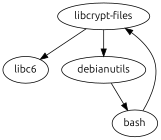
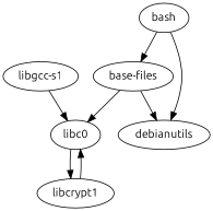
  digraph {
    fontname=Ubuntu
    node [fontname=Ubuntu]
    edge [fontname=Ubuntu]
-   "base-files" [label="libcrypt-files"]
-   libc6
+   "base-files"
+   libc6 [label=libc0]
    debianutils
+   libcrypt1
+   "libgcc-s1"
    bash
    "base-files" -> libc6
    "base-files" -> debianutils
+   libc6 -> libcrypt1
+   libcrypt1 -> libc6
+   "libgcc-s1" -> libc6
    bash -> "base-files"
-   debianutils -> bash
+   bash -> debianutils
  }
